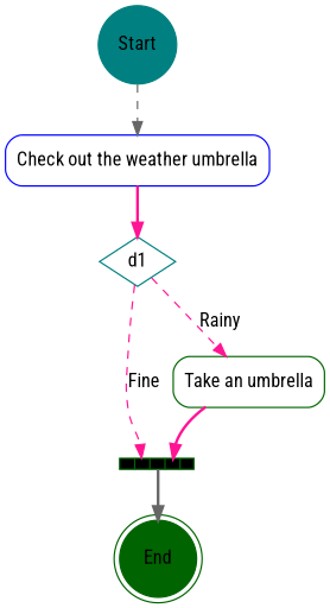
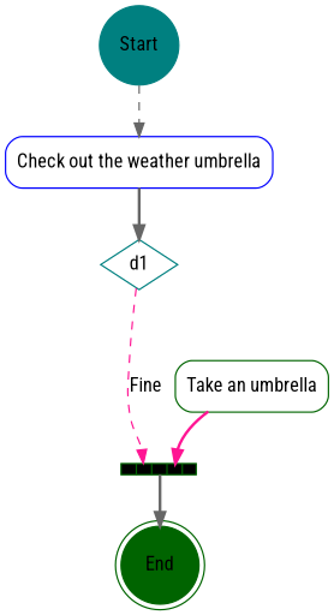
  digraph {
    fontname="Roboto Condensed"
    node [color=darkgreen fontname="Roboto Condensed" shape=record style=filled]
    edge [color=deeppink fontname="Roboto Condensed" style=dashed]
    n1 [color=teal label=Start shape=circle]
    n2 [color=blue label="Check out the weather umbrella" style=rounded]
    d1 [color=teal shape=diamond style=""]
    n4 [label="Take an umbrella" style=rounded]
    n5 [fillcolor=black fixedsize=true height=0.1 label="{{    <b1>|<b2>|    <b3>|<b4>|    <b5>}}"]
    n6 [label=End shape=doublecircle]
    n1 -> n2 [color=gray40]
-   n2 -> d1 [style=bold]
-   d1 -> n4 [label=Rainy]
+   n2 -> d1 [color=gray40 style=bold]
    d1 -> n5 [headport=b2 label=Fine]
    n4 -> n5 [headport=b4 style=bold]
    n5 -> n6 [color=gray40 style=bold tailport=b3]
  }
